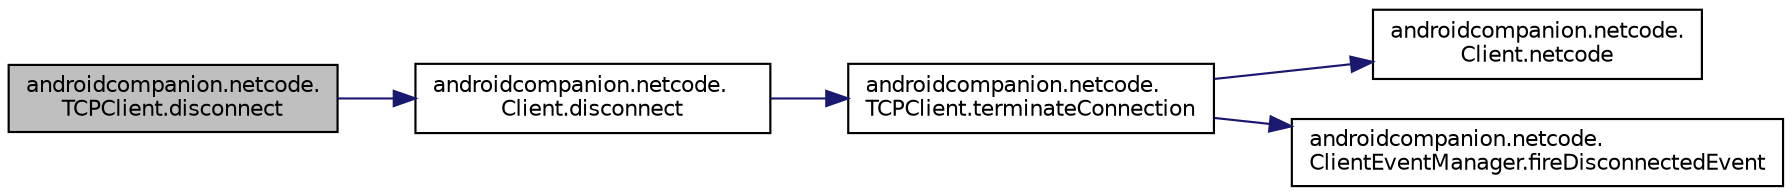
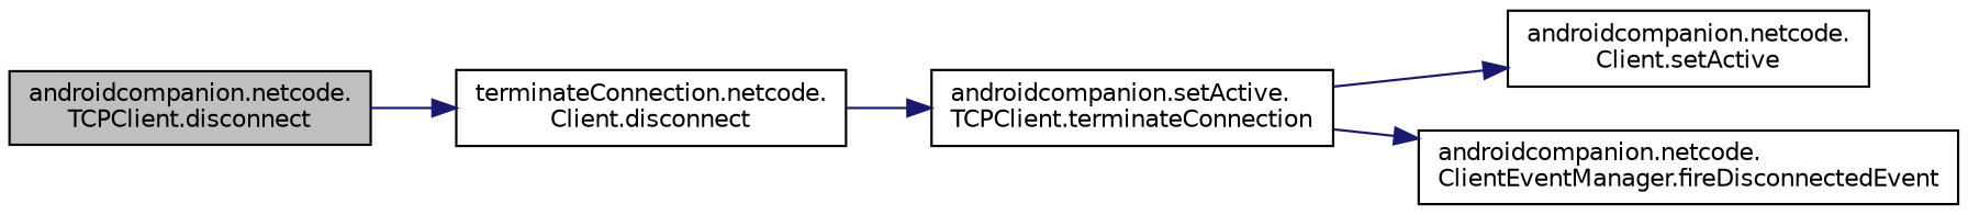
  digraph {
    rankdir=LR
    node [color=black fillcolor=white fontname=Helvetica fontsize=10 shape=record style=filled]
    edge [color=midnightblue fontname=Helvetica fontsize=10 labelfontname=Helvetica labelfontsize=10 style=solid]
    n1 [fillcolor=grey75 fontcolor=black height=0.2 label="androidcompanion.netcode.\lTCPClient.disconnect" width=0.4]
-   n2 [height=0.2 label="androidcompanion.netcode.\lClient.disconnect" width=0.4]
-   n3 [height=0.2 label="androidcompanion.netcode.\lTCPClient.terminateConnection" width=0.4]
-   n4 [height=0.2 label="androidcompanion.netcode.\lClient.netcode" width=0.4]
+   n2 [height=0.2 label="terminateConnection.netcode.\lClient.disconnect" width=0.4]
+   n3 [height=0.2 label="androidcompanion.setActive.\lTCPClient.terminateConnection" width=0.4]
+   n4 [height=0.2 label="androidcompanion.netcode.\lClient.setActive" width=0.4]
    n5 [height=0.2 label="androidcompanion.netcode.\lClientEventManager.fireDisconnectedEvent" width=0.4]
    n1 -> n2
    n2 -> n3
    n3 -> n4
    n3 -> n5
  }
